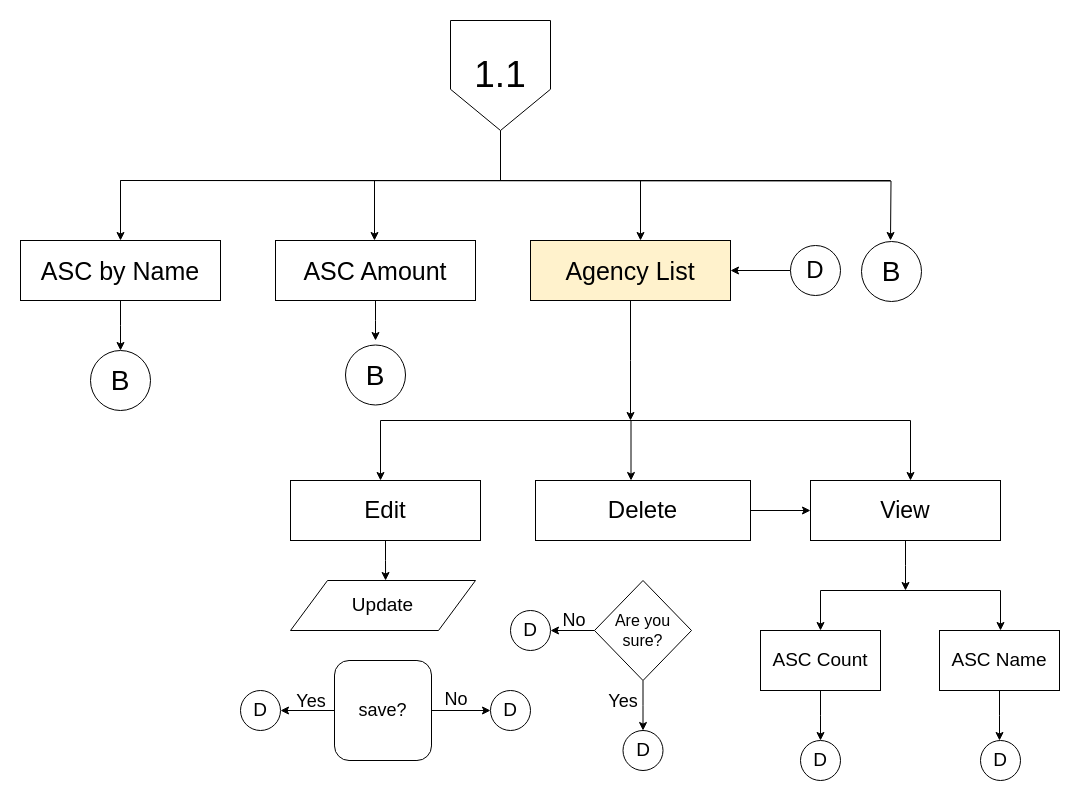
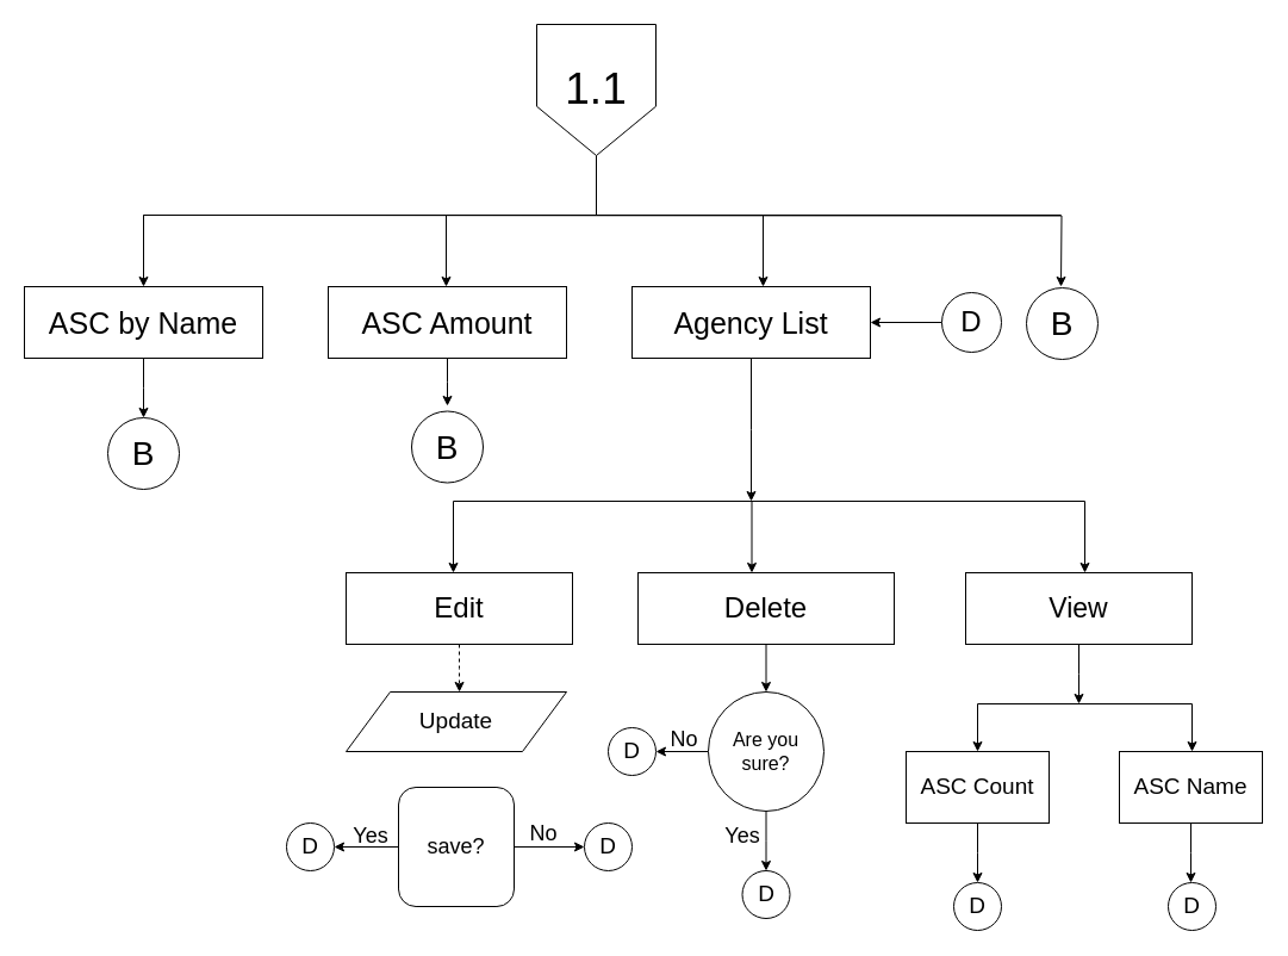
  <mxCell id="0" />
  <mxCell id="1" parent="0" />
  <mxCell id="2" value="&lt;font style=&quot;font-size: 37px&quot;&gt;1.1&lt;/font&gt;" style="shape=offPageConnector;whiteSpace=wrap;html=1;" vertex="1" parent="1"><mxGeometry x="450" y="20" width="100" height="110" as="geometry" /></mxCell>
  <mxCell id="3" value="" style="endArrow=none;html=1;" edge="1" parent="1"><mxGeometry width="50" height="50" relative="1" as="geometry"><mxPoint x="120" y="180" as="sourcePoint" /><mxPoint x="890" y="180" as="targetPoint" /></mxGeometry></mxCell>
  <mxCell id="4" style="edgeStyle=orthogonalEdgeStyle;rounded=0;orthogonalLoop=1;jettySize=auto;html=1;" edge="1" parent="1"><mxGeometry relative="1" as="geometry"><mxPoint x="120" y="240" as="targetPoint" /><mxPoint x="120" y="180" as="sourcePoint" /></mxGeometry></mxCell>
  <mxCell id="5" style="edgeStyle=orthogonalEdgeStyle;rounded=0;orthogonalLoop=1;jettySize=auto;html=1;" edge="1" parent="1"><mxGeometry relative="1" as="geometry"><mxPoint x="890" y="240" as="targetPoint" /><mxPoint x="120" y="180" as="sourcePoint" /></mxGeometry></mxCell>
  <mxCell id="6" value="" style="endArrow=none;html=1;entryX=0.5;entryY=1;entryDx=0;entryDy=0;" edge="1" parent="1" target="2"><mxGeometry width="50" height="50" relative="1" as="geometry"><mxPoint x="500" y="180" as="sourcePoint" /><mxPoint x="520" y="140" as="targetPoint" /></mxGeometry></mxCell>
  <mxCell id="7" style="edgeStyle=orthogonalEdgeStyle;rounded=0;orthogonalLoop=1;jettySize=auto;html=1;" edge="1" parent="1" source="8"><mxGeometry relative="1" as="geometry"><mxPoint x="120" y="350" as="targetPoint" /></mxGeometry></mxCell>
  <mxCell id="8" value="&lt;font style=&quot;font-size: 25px&quot;&gt;ASC by Name&lt;/font&gt;" style="rounded=0;whiteSpace=wrap;html=1;" vertex="1" parent="1"><mxGeometry x="20" y="240" width="200" height="60" as="geometry" /></mxCell>
  <mxCell id="9" value="" style="endArrow=classic;html=1;" edge="1" parent="1"><mxGeometry width="50" height="50" relative="1" as="geometry"><mxPoint x="374" y="180" as="sourcePoint" /><mxPoint x="374" y="240" as="targetPoint" /></mxGeometry></mxCell>
  <mxCell id="10" value="" style="endArrow=classic;html=1;" edge="1" parent="1"><mxGeometry width="50" height="50" relative="1" as="geometry"><mxPoint x="640" y="180" as="sourcePoint" /><mxPoint x="640" y="240" as="targetPoint" /></mxGeometry></mxCell>
  <mxCell id="11" style="edgeStyle=orthogonalEdgeStyle;rounded=0;orthogonalLoop=1;jettySize=auto;html=1;" edge="1" parent="1" source="12"><mxGeometry relative="1" as="geometry"><mxPoint x="375" y="340" as="targetPoint" /></mxGeometry></mxCell>
  <mxCell id="12" value="&lt;font style=&quot;font-size: 25px&quot;&gt;ASC Amount&lt;/font&gt;" style="rounded=0;whiteSpace=wrap;html=1;" vertex="1" parent="1"><mxGeometry x="275" y="240" width="200" height="60" as="geometry" /></mxCell>
  <mxCell id="13" style="edgeStyle=orthogonalEdgeStyle;rounded=0;orthogonalLoop=1;jettySize=auto;html=1;" edge="1" parent="1" source="14"><mxGeometry relative="1" as="geometry"><mxPoint x="630" y="420" as="targetPoint" /></mxGeometry></mxCell>
- <mxCell id="14" value="&lt;font style=&quot;font-size: 25px&quot;&gt;Agency List&lt;br&gt;&lt;/font&gt;" style="rounded=0;whiteSpace=wrap;html=1;fillColor=#fff2cc;" vertex="1" parent="1"><mxGeometry x="530" y="240" width="200" height="60" as="geometry" /></mxCell>
+ <mxCell id="14" value="&lt;font style=&quot;font-size: 25px&quot;&gt;Agency List&lt;br&gt;&lt;/font&gt;" style="rounded=0;whiteSpace=wrap;html=1;" vertex="1" parent="1"><mxGeometry x="530" y="240" width="200" height="60" as="geometry" /></mxCell>
  <mxCell id="15" value="&lt;font style=&quot;font-size: 28px&quot;&gt;B&lt;/font&gt;" style="ellipse;whiteSpace=wrap;html=1;aspect=fixed;" vertex="1" parent="1"><mxGeometry x="861" y="241" width="60" height="60" as="geometry" /></mxCell>
  <mxCell id="16" value="" style="endArrow=none;html=1;" edge="1" parent="1"><mxGeometry width="50" height="50" relative="1" as="geometry"><mxPoint x="380" y="420" as="sourcePoint" /><mxPoint x="910" y="420" as="targetPoint" /></mxGeometry></mxCell>
  <mxCell id="17" value="" style="endArrow=classic;html=1;" edge="1" parent="1"><mxGeometry width="50" height="50" relative="1" as="geometry"><mxPoint x="380" y="420" as="sourcePoint" /><mxPoint x="380" y="480" as="targetPoint" /></mxGeometry></mxCell>
  <mxCell id="18" value="" style="endArrow=classic;html=1;" edge="1" parent="1"><mxGeometry width="50" height="50" relative="1" as="geometry"><mxPoint x="910" y="420" as="sourcePoint" /><mxPoint x="910" y="480" as="targetPoint" /></mxGeometry></mxCell>
  <mxCell id="19" value="&lt;font style=&quot;font-size: 28px&quot;&gt;B&lt;/font&gt;" style="ellipse;whiteSpace=wrap;html=1;aspect=fixed;" vertex="1" parent="1"><mxGeometry x="90" y="350" width="60" height="60" as="geometry" /></mxCell>
  <mxCell id="20" value="&lt;font style=&quot;font-size: 28px&quot;&gt;B&lt;/font&gt;" style="ellipse;whiteSpace=wrap;html=1;aspect=fixed;" vertex="1" parent="1"><mxGeometry x="345" y="344.5" width="60" height="60" as="geometry" /></mxCell>
- <mxCell id="21" style="edgeStyle=orthogonalEdgeStyle;rounded=0;orthogonalLoop=1;jettySize=auto;html=1;entryX=0.514;entryY=0;entryDx=0;entryDy=0;entryPerimeter=0;" edge="1" parent="1" source="22" target="28"><mxGeometry relative="1" as="geometry" /></mxCell>
+ <mxCell id="21" style="edgeStyle=orthogonalEdgeStyle;rounded=0;orthogonalLoop=1;jettySize=auto;html=1;entryX=0.514;entryY=0;entryDx=0;entryDy=0;entryPerimeter=0;dashed=1;" edge="1" parent="1" source="22" target="28"><mxGeometry relative="1" as="geometry" /></mxCell>
  <mxCell id="22" value="&lt;font style=&quot;font-size: 24px&quot;&gt;Edit&lt;/font&gt;" style="rounded=0;whiteSpace=wrap;html=1;" vertex="1" parent="1"><mxGeometry x="290" y="480" width="190" height="60" as="geometry" /></mxCell>
  <mxCell id="23" value="" style="endArrow=classic;html=1;" edge="1" parent="1"><mxGeometry width="50" height="50" relative="1" as="geometry"><mxPoint x="630.5" y="420" as="sourcePoint" /><mxPoint x="630.5" y="480" as="targetPoint" /></mxGeometry></mxCell>
- <mxCell id="24" style="edgeStyle=orthogonalEdgeStyle;rounded=0;orthogonalLoop=1;jettySize=auto;html=1;" edge="1" parent="1" source="25" target="27"><mxGeometry relative="1" as="geometry" /></mxCell>
+ <mxCell id="24" style="edgeStyle=orthogonalEdgeStyle;rounded=0;orthogonalLoop=1;jettySize=auto;html=1;entryX=0.5;entryY=0;entryDx=0;entryDy=0;" edge="1" parent="1" source="25" target="34"><mxGeometry relative="1" as="geometry" /></mxCell>
  <mxCell id="25" value="&lt;font style=&quot;font-size: 24px&quot;&gt;Delete&lt;/font&gt;" style="rounded=0;whiteSpace=wrap;html=1;" vertex="1" parent="1"><mxGeometry x="535" y="480" width="215" height="60" as="geometry" /></mxCell>
  <mxCell id="26" style="edgeStyle=orthogonalEdgeStyle;rounded=0;orthogonalLoop=1;jettySize=auto;html=1;" edge="1" parent="1" source="27"><mxGeometry relative="1" as="geometry"><mxPoint x="905" y="590" as="targetPoint" /></mxGeometry></mxCell>
  <mxCell id="27" value="&lt;font style=&quot;font-size: 23px&quot;&gt;View&lt;/font&gt;" style="rounded=0;whiteSpace=wrap;html=1;" vertex="1" parent="1"><mxGeometry x="810" y="480" width="190" height="60" as="geometry" /></mxCell>
  <mxCell id="28" value="&lt;font style=&quot;font-size: 19px&quot;&gt;Update&lt;/font&gt;" style="shape=parallelogram;perimeter=parallelogramPerimeter;whiteSpace=wrap;html=1;" vertex="1" parent="1"><mxGeometry x="290" y="580" width="185" height="50" as="geometry" /></mxCell>
  <mxCell id="29" style="edgeStyle=orthogonalEdgeStyle;rounded=0;orthogonalLoop=1;jettySize=auto;html=1;" edge="1" parent="1" source="31"><mxGeometry relative="1" as="geometry"><mxPoint x="490" y="710" as="targetPoint" /></mxGeometry></mxCell>
  <mxCell id="30" style="edgeStyle=orthogonalEdgeStyle;rounded=0;orthogonalLoop=1;jettySize=auto;html=1;" edge="1" parent="1" source="31"><mxGeometry relative="1" as="geometry"><mxPoint x="280" y="710" as="targetPoint" /></mxGeometry></mxCell>
  <mxCell id="31" value="&lt;font style=&quot;font-size: 18px&quot;&gt;save?&lt;/font&gt;" style="whiteSpace=wrap;html=1;rounded=1;" vertex="1" parent="1"><mxGeometry x="334" y="660" width="97" height="100" as="geometry" /></mxCell>
  <mxCell id="32" style="edgeStyle=orthogonalEdgeStyle;rounded=0;orthogonalLoop=1;jettySize=auto;html=1;" edge="1" parent="1" source="34"><mxGeometry relative="1" as="geometry"><mxPoint x="642.5" y="730" as="targetPoint" /></mxGeometry></mxCell>
  <mxCell id="33" style="edgeStyle=orthogonalEdgeStyle;rounded=0;orthogonalLoop=1;jettySize=auto;html=1;" edge="1" parent="1" source="34"><mxGeometry relative="1" as="geometry"><mxPoint x="550" y="630" as="targetPoint" /></mxGeometry></mxCell>
- <mxCell id="34" value="&lt;font style=&quot;font-size: 16px&quot;&gt;Are you sure?&lt;br&gt;&lt;/font&gt;" style="rhombus;whiteSpace=wrap;html=1;" vertex="1" parent="1"><mxGeometry x="594" y="580" width="97" height="100" as="geometry" /></mxCell>
+ <mxCell id="34" value="&lt;font style=&quot;font-size: 16px&quot;&gt;Are you sure?&lt;br&gt;&lt;/font&gt;" style="ellipse;whiteSpace=wrap;html=1;" vertex="1" parent="1"><mxGeometry x="594" y="580" width="97" height="100" as="geometry" /></mxCell>
  <mxCell id="35" value="" style="endArrow=none;html=1;" edge="1" parent="1"><mxGeometry width="50" height="50" relative="1" as="geometry"><mxPoint x="820" y="590" as="sourcePoint" /><mxPoint x="1000" y="590" as="targetPoint" /></mxGeometry></mxCell>
  <mxCell id="36" value="" style="endArrow=classic;html=1;" edge="1" parent="1"><mxGeometry width="50" height="50" relative="1" as="geometry"><mxPoint x="820" y="590" as="sourcePoint" /><mxPoint x="820" y="630" as="targetPoint" /></mxGeometry></mxCell>
  <mxCell id="37" value="" style="endArrow=classic;html=1;" edge="1" parent="1"><mxGeometry width="50" height="50" relative="1" as="geometry"><mxPoint x="1000" y="590" as="sourcePoint" /><mxPoint x="1000" y="630" as="targetPoint" /></mxGeometry></mxCell>
  <mxCell id="38" style="edgeStyle=orthogonalEdgeStyle;rounded=0;orthogonalLoop=1;jettySize=auto;html=1;" edge="1" parent="1" source="39"><mxGeometry relative="1" as="geometry"><mxPoint x="820" y="740" as="targetPoint" /></mxGeometry></mxCell>
  <mxCell id="39" value="&lt;font style=&quot;font-size: 19px&quot;&gt;ASC Count&lt;/font&gt;" style="rounded=0;whiteSpace=wrap;html=1;" vertex="1" parent="1"><mxGeometry x="760" y="630" width="120" height="60" as="geometry" /></mxCell>
  <mxCell id="40" style="edgeStyle=orthogonalEdgeStyle;rounded=0;orthogonalLoop=1;jettySize=auto;html=1;" edge="1" parent="1" source="41"><mxGeometry relative="1" as="geometry"><mxPoint x="999" y="740" as="targetPoint" /></mxGeometry></mxCell>
  <mxCell id="41" value="&lt;font style=&quot;font-size: 19px&quot;&gt;ASC Name&lt;br&gt;&lt;/font&gt;" style="rounded=0;whiteSpace=wrap;html=1;" vertex="1" parent="1"><mxGeometry x="939" y="630" width="120" height="60" as="geometry" /></mxCell>
  <mxCell id="42" value="&lt;font style=&quot;font-size: 19px&quot;&gt;D&lt;/font&gt;" style="ellipse;whiteSpace=wrap;html=1;aspect=fixed;" vertex="1" parent="1"><mxGeometry x="240" y="690" width="40" height="40" as="geometry" /></mxCell>
  <mxCell id="43" value="&lt;font style=&quot;font-size: 19px&quot;&gt;D&lt;/font&gt;" style="ellipse;whiteSpace=wrap;html=1;aspect=fixed;" vertex="1" parent="1"><mxGeometry x="490" y="690" width="40" height="40" as="geometry" /></mxCell>
  <mxCell id="44" value="&lt;font style=&quot;font-size: 19px&quot;&gt;D&lt;/font&gt;" style="ellipse;whiteSpace=wrap;html=1;aspect=fixed;" vertex="1" parent="1"><mxGeometry x="622.5" y="730" width="40" height="40" as="geometry" /></mxCell>
  <mxCell id="45" value="&lt;font style=&quot;font-size: 19px&quot;&gt;D&lt;/font&gt;" style="ellipse;whiteSpace=wrap;html=1;aspect=fixed;" vertex="1" parent="1"><mxGeometry x="510" y="610" width="40" height="40" as="geometry" /></mxCell>
  <mxCell id="46" value="&lt;font style=&quot;font-size: 19px&quot;&gt;D&lt;/font&gt;" style="ellipse;whiteSpace=wrap;html=1;aspect=fixed;" vertex="1" parent="1"><mxGeometry x="800" y="740" width="40" height="40" as="geometry" /></mxCell>
  <mxCell id="47" value="&lt;font style=&quot;font-size: 19px&quot;&gt;D&lt;/font&gt;" style="ellipse;whiteSpace=wrap;html=1;aspect=fixed;" vertex="1" parent="1"><mxGeometry x="980" y="740" width="40" height="40" as="geometry" /></mxCell>
  <mxCell id="48" value="" style="endArrow=classic;html=1;" edge="1" parent="1"><mxGeometry width="50" height="50" relative="1" as="geometry"><mxPoint x="790" y="270" as="sourcePoint" /><mxPoint x="730" y="270" as="targetPoint" /></mxGeometry></mxCell>
  <mxCell id="49" value="&lt;font style=&quot;font-size: 24px&quot;&gt;D&lt;/font&gt;" style="ellipse;whiteSpace=wrap;html=1;aspect=fixed;" vertex="1" parent="1"><mxGeometry x="790" y="245" width="50" height="50" as="geometry" /></mxCell>
  <mxCell id="50" value="&lt;font style=&quot;font-size: 18px&quot;&gt;No&lt;/font&gt;" style="text;html=1;strokeColor=none;fillColor=none;align=center;verticalAlign=middle;whiteSpace=wrap;rounded=0;" vertex="1" parent="1"><mxGeometry x="436" y="689" width="40" height="20" as="geometry" /></mxCell>
  <mxCell id="51" value="&lt;font style=&quot;font-size: 18px&quot;&gt;No&lt;/font&gt;" style="text;html=1;strokeColor=none;fillColor=none;align=center;verticalAlign=middle;whiteSpace=wrap;rounded=0;" vertex="1" parent="1"><mxGeometry x="554" y="610" width="40" height="20" as="geometry" /></mxCell>
  <mxCell id="52" value="&lt;font style=&quot;font-size: 18px&quot;&gt;Yes&lt;/font&gt;" style="text;html=1;strokeColor=none;fillColor=none;align=center;verticalAlign=middle;whiteSpace=wrap;rounded=0;" vertex="1" parent="1"><mxGeometry x="291" y="691" width="40" height="20" as="geometry" /></mxCell>
  <mxCell id="53" value="&lt;font style=&quot;font-size: 18px&quot;&gt;Yes&lt;/font&gt;" style="text;html=1;strokeColor=none;fillColor=none;align=center;verticalAlign=middle;whiteSpace=wrap;rounded=0;" vertex="1" parent="1"><mxGeometry x="602.5" y="691" width="40" height="20" as="geometry" /></mxCell>
